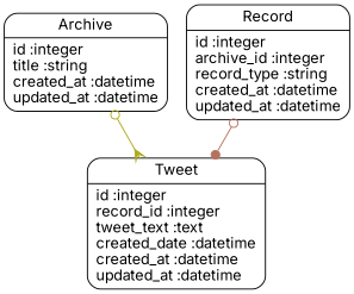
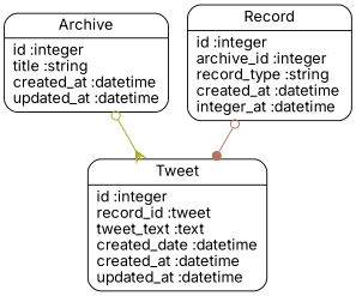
  digraph {
    fontname=Inter
    splines=true
    node [fontname=Inter shape=Mrecord]
    edge [arrowtail=odot dir=both fontname=Inter]
    n1 [label="{Archive|id :integer\ltitle :string\lcreated_at :datetime\lupdated_at :datetime\l}"]
-   n2 [label="{Tweet|id :integer\lrecord_id :integer\ltweet_text :text\lcreated_date :datetime\lcreated_at :datetime\lupdated_at :datetime\l}"]
-   n3 [label="{Record|id :integer\larchive_id :integer\lrecord_type :string\lcreated_at :datetime\lupdated_at :datetime\l}"]
+   n2 [label="{Tweet|id :integer\lrecord_id :tweet\ltweet_text :text\lcreated_date :datetime\lcreated_at :datetime\lupdated_at :datetime\l}"]
+   n3 [label="{Record|id :integer\larchive_id :integer\lrecord_type :string\lcreated_at :datetime\linteger_at :datetime\l}"]
    n1 -> n2 [arrowhead=crow color="#ABAA1A"]
    n3 -> n2 [arrowhead=dot color="#B4735E"]
  }
